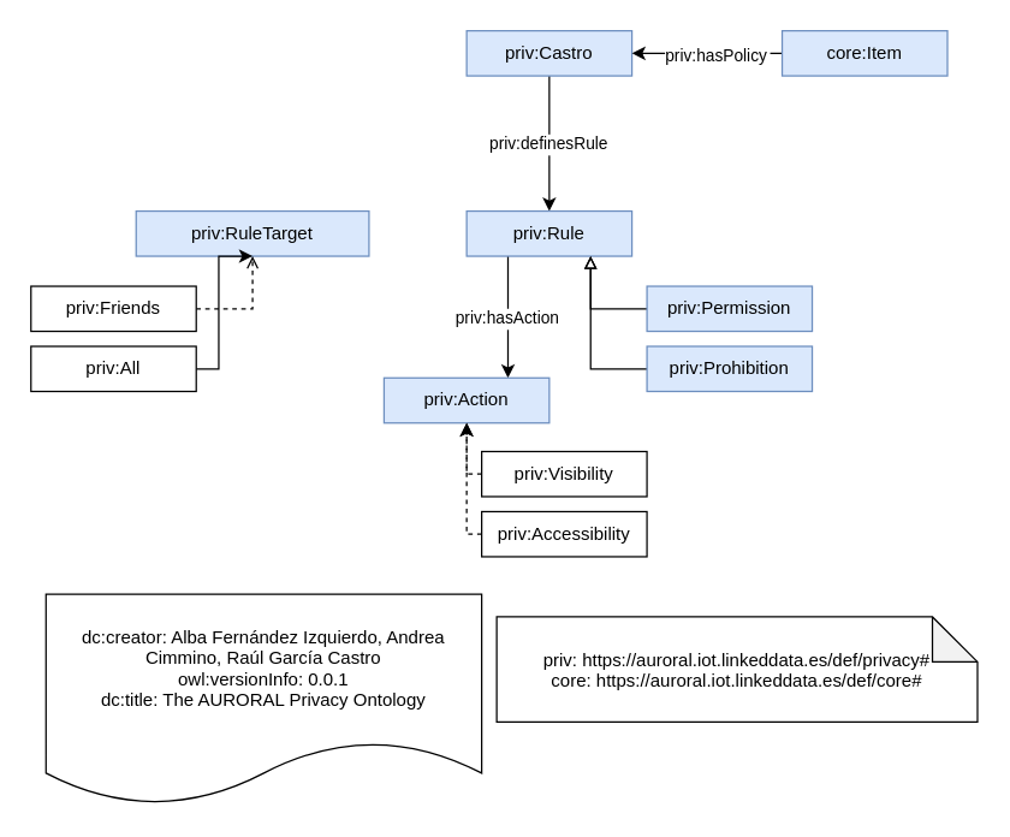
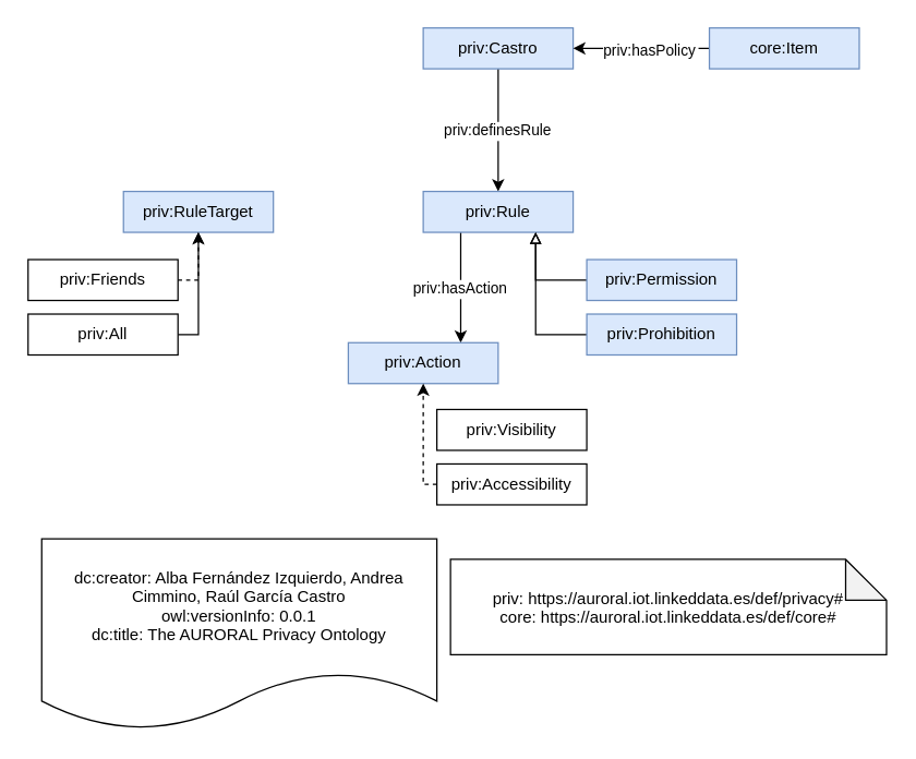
  <mxCell id="0" />
  <mxCell id="1" parent="0" />
  <mxCell id="2" value="priv:definesRule" style="edgeStyle=orthogonalEdgeStyle;rounded=0;orthogonalLoop=1;jettySize=auto;exitX=0.5;exitY=1;exitDx=0;exitDy=0;entryX=0.5;entryY=0;entryDx=0;entryDy=0;endArrow=classic;endFill=1;" parent="1" source="3" target="8" edge="1"><mxGeometry relative="1" as="geometry" /></mxCell>
  <mxCell id="3" value="priv:Castro" style="rounded=0;whiteSpace=wrap;html=1;fillColor=#dae8fc;strokeColor=#6c8ebf;" parent="1" vertex="1"><mxGeometry x="310" y="20" width="110" height="30" as="geometry" /></mxCell>
  <mxCell id="4" style="edgeStyle=orthogonalEdgeStyle;rounded=0;orthogonalLoop=1;jettySize=auto;html=1;exitX=0;exitY=0.5;exitDx=0;exitDy=0;entryX=1;entryY=0.5;entryDx=0;entryDy=0;endArrow=classic;endFill=1;" parent="1" source="6" target="3" edge="1"><mxGeometry relative="1" as="geometry" /></mxCell>
  <mxCell id="5" value="priv:hasPolicy" style="edgeLabel;align=center;verticalAlign=middle;resizable=0;points=[];" parent="4" vertex="1" connectable="0"><mxGeometry x="0.229" y="1" relative="1" as="geometry"><mxPoint x="17" as="offset" /></mxGeometry></mxCell>
  <mxCell id="6" value="core:Item" style="rounded=0;whiteSpace=wrap;html=1;fillColor=#dae8fc;strokeColor=#6c8ebf;" parent="1" vertex="1"><mxGeometry x="520" y="20" width="110" height="30" as="geometry" /></mxCell>
  <mxCell id="7" value="priv:hasAction" style="edgeStyle=orthogonalEdgeStyle;rounded=0;orthogonalLoop=1;jettySize=auto;exitX=0.25;exitY=1;exitDx=0;exitDy=0;entryX=0.75;entryY=0;entryDx=0;entryDy=0;endArrow=classic;endFill=1;" parent="1" source="8" target="14" edge="1"><mxGeometry relative="1" as="geometry" /></mxCell>
  <mxCell id="8" value="priv:Rule" style="rounded=0;whiteSpace=wrap;html=1;fillColor=#dae8fc;strokeColor=#6c8ebf;" parent="1" vertex="1"><mxGeometry x="310" y="140" width="110" height="30" as="geometry" /></mxCell>
  <mxCell id="9" style="edgeStyle=orthogonalEdgeStyle;rounded=0;orthogonalLoop=1;jettySize=auto;html=1;exitX=0;exitY=0.5;exitDx=0;exitDy=0;entryX=0.75;entryY=1;entryDx=0;entryDy=0;endArrow=block;endFill=0;" parent="1" source="10" target="8" edge="1"><mxGeometry relative="1" as="geometry" /></mxCell>
  <mxCell id="10" value="priv:Permission" style="rounded=0;whiteSpace=wrap;html=1;fillColor=#dae8fc;strokeColor=#6c8ebf;" parent="1" vertex="1"><mxGeometry x="430" y="190" width="110" height="30" as="geometry" /></mxCell>
  <mxCell id="11" style="edgeStyle=orthogonalEdgeStyle;rounded=0;orthogonalLoop=1;jettySize=auto;html=1;exitX=0;exitY=0.5;exitDx=0;exitDy=0;entryX=0.75;entryY=1;entryDx=0;entryDy=0;endArrow=block;endFill=0;" parent="1" source="12" target="8" edge="1"><mxGeometry relative="1" as="geometry" /></mxCell>
  <mxCell id="12" value="priv:Prohibition" style="rounded=0;whiteSpace=wrap;html=1;fillColor=#dae8fc;strokeColor=#6c8ebf;" parent="1" vertex="1"><mxGeometry x="430" y="230" width="110" height="30" as="geometry" /></mxCell>
- <mxCell id="13" value="priv:RuleTarget" style="rounded=0;whiteSpace=wrap;html=1;fillColor=#dae8fc;strokeColor=#6c8ebf;" parent="1" vertex="1"><mxGeometry x="90" y="140" width="155" height="30" as="geometry" /></mxCell>
+ <mxCell id="13" value="priv:RuleTarget" style="rounded=0;whiteSpace=wrap;html=1;fillColor=#dae8fc;strokeColor=#6c8ebf;" parent="1" vertex="1"><mxGeometry x="90" y="140" width="110" height="30" as="geometry" /></mxCell>
  <mxCell id="14" value="priv:Action" style="rounded=0;whiteSpace=wrap;html=1;fillColor=#dae8fc;strokeColor=#6c8ebf;" parent="1" vertex="1"><mxGeometry x="255" y="251" width="110" height="30" as="geometry" /></mxCell>
- <mxCell id="15" style="edgeStyle=orthogonalEdgeStyle;rounded=0;orthogonalLoop=1;jettySize=auto;html=1;exitX=0;exitY=0.5;exitDx=0;exitDy=0;entryX=0.5;entryY=1;entryDx=0;entryDy=0;dashed=1;endArrow=classic;endFill=1;" parent="1" source="16" target="14" edge="1"><mxGeometry relative="1" as="geometry" /></mxCell>
  <mxCell id="16" value="priv:Visibility" style="rounded=0;whiteSpace=wrap;html=1;" parent="1" vertex="1"><mxGeometry x="320" y="300" width="110" height="30" as="geometry" /></mxCell>
  <mxCell id="17" style="edgeStyle=orthogonalEdgeStyle;rounded=0;orthogonalLoop=1;jettySize=auto;html=1;exitX=0;exitY=0.5;exitDx=0;exitDy=0;entryX=0.5;entryY=1;entryDx=0;entryDy=0;dashed=1;endArrow=classic;endFill=1;" parent="1" source="18" target="14" edge="1"><mxGeometry relative="1" as="geometry"><Array as="points"><mxPoint x="310" y="355" /></Array></mxGeometry></mxCell>
  <mxCell id="18" value="priv:Accessibility" style="rounded=0;whiteSpace=wrap;html=1;" parent="1" vertex="1"><mxGeometry x="320" y="340" width="110" height="30" as="geometry" /></mxCell>
  <mxCell id="19" style="edgeStyle=orthogonalEdgeStyle;rounded=0;orthogonalLoop=1;jettySize=auto;html=1;exitX=1;exitY=0.5;exitDx=0;exitDy=0;entryX=0.5;entryY=1;entryDx=0;entryDy=0;endArrow=open;endFill=1;dashed=1;" parent="1" source="20" target="13" edge="1"><mxGeometry relative="1" as="geometry" /></mxCell>
  <mxCell id="20" value="priv:Friends" style="rounded=0;whiteSpace=wrap;html=1;" parent="1" vertex="1"><mxGeometry x="20" y="190" width="110" height="30" as="geometry" /></mxCell>
  <mxCell id="21" style="edgeStyle=orthogonalEdgeStyle;rounded=0;orthogonalLoop=1;jettySize=auto;html=1;exitX=1;exitY=0.5;exitDx=0;exitDy=0;entryX=0.5;entryY=1;entryDx=0;entryDy=0;endArrow=classic;endFill=1;dashed=0;" parent="1" source="22" target="13" edge="1"><mxGeometry relative="1" as="geometry"><Array as="points"><mxPoint x="145" y="245" /></Array></mxGeometry></mxCell>
  <mxCell id="22" value="priv:All" style="rounded=0;whiteSpace=wrap;html=1;" parent="1" vertex="1"><mxGeometry x="20" y="230" width="110" height="30" as="geometry" /></mxCell>
  <mxCell id="23" value="dc:creator: Alba Fernández Izquierdo, Andrea &#10;Cimmino, Raúl García Castro&#10;owl:versionInfo: 0.0.1&#10;dc:title: The AURORAL Privacy Ontology" style="shape=document;boundedLbl=1;fontStyle=0" parent="1" vertex="1"><mxGeometry x="30" y="395" width="290" height="140" as="geometry" /></mxCell>
  <mxCell id="24" value="priv: https://auroral.iot.linkeddata.es/def/privacy#&#10;core: https://auroral.iot.linkeddata.es/def/core#" style="shape=note;backgroundOutline=1;darkOpacity=0.05;" parent="1" vertex="1"><mxGeometry x="330" y="410" width="320" height="70" as="geometry" /></mxCell>
